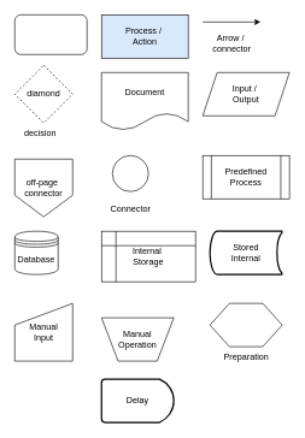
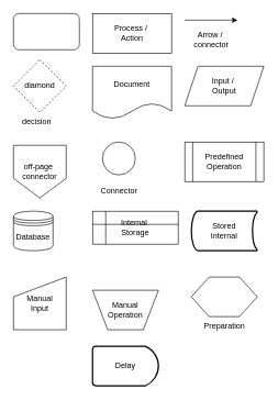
  <mxCell id="0" />
  <mxCell id="1" parent="0" />
- <mxCell id="2" value="Process /&amp;nbsp;&lt;br&gt;Action" style="rounded=0;whiteSpace=wrap;html=1;fillColor=#dae8fc;" vertex="1" parent="1"><mxGeometry x="140" y="20" width="120" height="60" as="geometry" /></mxCell>
+ <mxCell id="2" value="Process /&amp;nbsp;&lt;br&gt;Action" style="rounded=0;whiteSpace=wrap;html=1;" vertex="1" parent="1"><mxGeometry x="140" y="20" width="120" height="60" as="geometry" /></mxCell>
  <mxCell id="3" value="" style="group" vertex="1" connectable="0" parent="1"><mxGeometry x="280" y="30" width="80" height="50" as="geometry" /></mxCell>
  <mxCell id="4" value="" style="endArrow=classic;html=1;rounded=0;" edge="1" parent="3"><mxGeometry width="50" height="50" relative="1" as="geometry"><mxPoint as="sourcePoint" /><mxPoint x="80" as="targetPoint" /></mxGeometry></mxCell>
  <mxCell id="5" value="Arrow /&amp;nbsp;&lt;br&gt;connector" style="text;html=1;align=center;verticalAlign=middle;resizable=0;points=[];autosize=1;strokeColor=none;fillColor=none;" vertex="1" parent="3"><mxGeometry y="10" width="80" height="40" as="geometry" /></mxCell>
  <mxCell id="6" value="diamond" style="rhombus;whiteSpace=wrap;html=1;dashed=1;" vertex="1" parent="1"><mxGeometry y="90" width="80" height="80" as="geometry" x="20" /></mxCell>
  <mxCell id="7" value="decision" style="text;html=1;align=center;verticalAlign=middle;resizable=0;points=[];autosize=1;strokeColor=none;fillColor=none;" vertex="1" parent="1"><mxGeometry y="170" width="70" height="30" as="geometry" x="20" /></mxCell>
  <mxCell id="8" value="Document" style="shape=document;whiteSpace=wrap;html=1;boundedLbl=1;" vertex="1" parent="1"><mxGeometry x="140" y="100" width="120" height="80" as="geometry" /></mxCell>
  <mxCell id="9" value="Input /&amp;nbsp;&lt;br&gt;Output" style="shape=parallelogram;perimeter=parallelogramPerimeter;whiteSpace=wrap;html=1;fixedSize=1;" vertex="1" parent="1"><mxGeometry x="280" y="100" width="120" height="60" as="geometry" /></mxCell>
  <mxCell id="10" value="" style="ellipse;whiteSpace=wrap;html=1;aspect=fixed;" vertex="1" parent="1"><mxGeometry x="155" y="215" width="50" height="50" as="geometry" /></mxCell>
  <mxCell id="11" value="Connector" style="text;html=1;align=center;verticalAlign=middle;resizable=0;points=[];autosize=1;strokeColor=none;fillColor=none;" vertex="1" parent="1"><mxGeometry x="140" y="275" width="80" height="30" as="geometry" /></mxCell>
  <mxCell id="12" value="off-page&amp;nbsp;&lt;br&gt;connector" style="shape=offPageConnector;whiteSpace=wrap;html=1;" vertex="1" parent="1"><mxGeometry y="220" width="80" height="80" as="geometry" x="20" /></mxCell>
  <mxCell id="13" value="Database" style="shape=datastore;whiteSpace=wrap;html=1;" vertex="1" parent="1"><mxGeometry y="320" width="60" height="60" as="geometry" x="20" /></mxCell>
- <mxCell id="14" value="Internal&amp;nbsp;&lt;br&gt;Storage" style="shape=internalStorage;whiteSpace=wrap;html=1;backgroundOutline=1;" vertex="1" parent="1"><mxGeometry x="140" y="320" width="130" height="70" as="geometry" /></mxCell>
- <mxCell id="15" value="Predefined&lt;br&gt;Process" style="shape=process;whiteSpace=wrap;html=1;backgroundOutline=1;" vertex="1" parent="1"><mxGeometry x="280" y="215" width="120" height="60" as="geometry" /></mxCell>
+ <mxCell id="14" value="Internal&amp;nbsp;&lt;br&gt;Storage" style="shape=internalStorage;whiteSpace=wrap;html=1;backgroundOutline=1;" vertex="1" parent="1"><mxGeometry x="140" y="320" width="130" height="50" as="geometry" /></mxCell>
+ <mxCell id="15" value="Predefined&lt;br&gt;Operation" style="shape=process;whiteSpace=wrap;html=1;backgroundOutline=1;" vertex="1" parent="1"><mxGeometry x="280" y="215" width="120" height="60" as="geometry" /></mxCell>
  <mxCell id="16" value="Manual&lt;br&gt;Input" style="shape=manualInput;whiteSpace=wrap;html=1;" vertex="1" parent="1"><mxGeometry y="420" width="80" height="80" as="geometry" x="20" /></mxCell>
  <mxCell id="17" value="Manual&lt;br&gt;Operation" style="verticalLabelPosition=middle;verticalAlign=middle;html=1;shape=trapezoid;perimeter=trapezoidPerimeter;whiteSpace=wrap;size=0.23;arcSize=10;flipV=1;labelPosition=center;align=center;" vertex="1" parent="1"><mxGeometry x="140" y="440" width="100" height="60" as="geometry" /></mxCell>
  <mxCell id="18" value="Preparation" style="verticalLabelPosition=bottom;verticalAlign=top;html=1;shape=hexagon;perimeter=hexagonPerimeter2;arcSize=6;size=0.27;" vertex="1" parent="1"><mxGeometry x="290" y="420" width="100" height="60" as="geometry" /></mxCell>
  <mxCell id="19" value="Stored&lt;br&gt;Internal" style="strokeWidth=2;html=1;shape=mxgraph.flowchart.stored_data;whiteSpace=wrap;" vertex="1" parent="1"><mxGeometry x="290" y="320" width="100" height="60" as="geometry" /></mxCell>
  <mxCell id="20" value="Delay" style="strokeWidth=2;html=1;shape=mxgraph.flowchart.delay;whiteSpace=wrap;" vertex="1" parent="1"><mxGeometry x="140" y="525" width="100" height="60" as="geometry" /></mxCell>
  <mxCell id="21" value="" style="rounded=1;whiteSpace=wrap;html=1;" vertex="1" parent="1"><mxGeometry y="20" width="100" height="55" as="geometry" x="20" /></mxCell>
